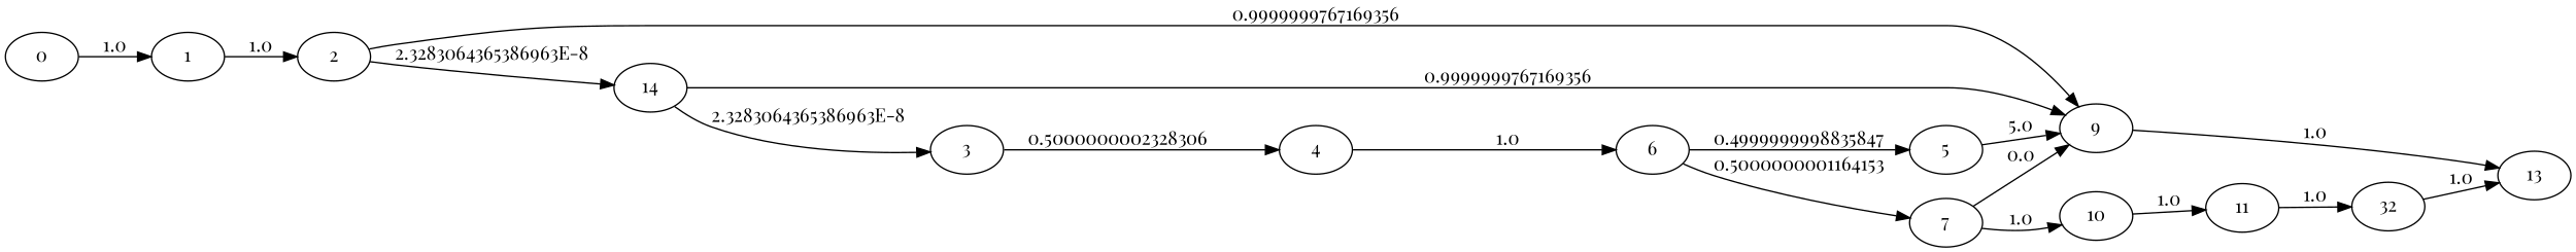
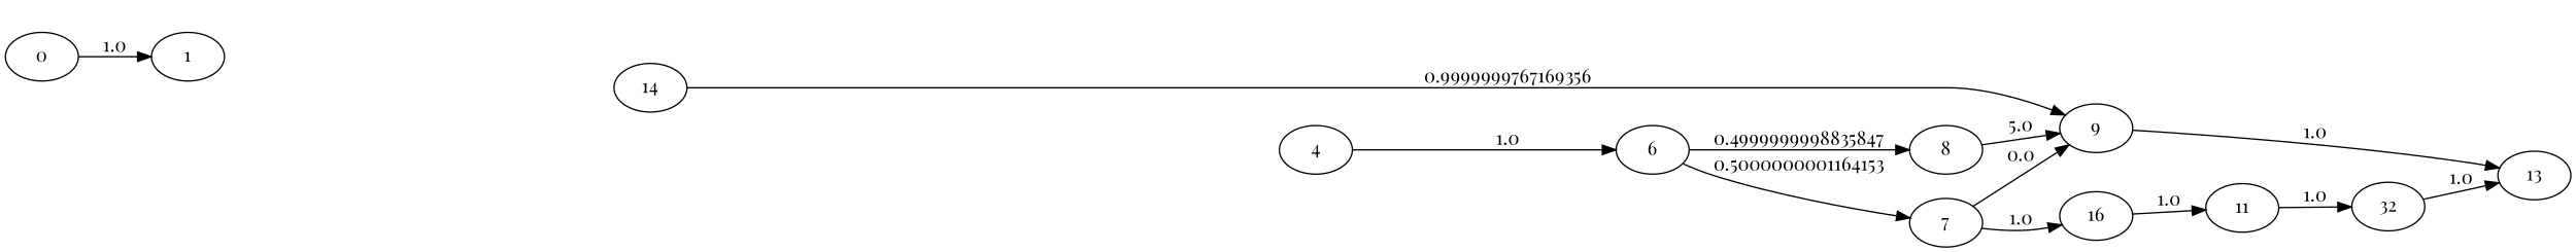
  digraph {
    fontname="Playfair Display"
    rankdir=LR
    node [fontname="Playfair Display"]
    edge [fontname="Playfair Display"]
    0
    1
-   2
    9
    14
    13
-   3
    4
    6
    7
-   8 [label=5]
-   10
+   8
+   10 [label=16]
    11
    n14 [label=32]
    0 -> 1 [label=1.0]
-   1 -> 2 [label=1.0]
-   2 -> 9 [label=0.9999999767169356]
-   2 -> 14 [label="2.3283064365386963E-8"]
    9 -> 13 [label=1.0]
    14 -> 9 [label=0.9999999767169356]
-   14 -> 3 [label="2.3283064365386963E-8"]
-   3 -> 4 [label=0.5000000002328306]
    4 -> 6 [label=1.0]
    6 -> 7 [label=0.5000000001164153]
    6 -> 8 [label=0.4999999998835847]
    7 -> 9 [label=0.0]
    7 -> 10 [label=1.0]
    8 -> 9 [label=5.0]
    10 -> 11 [label=1.0]
    11 -> n14 [label=1.0]
    n14 -> 13 [label=1.0]
  }
